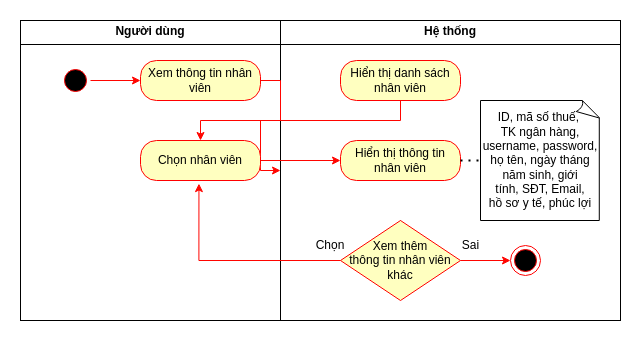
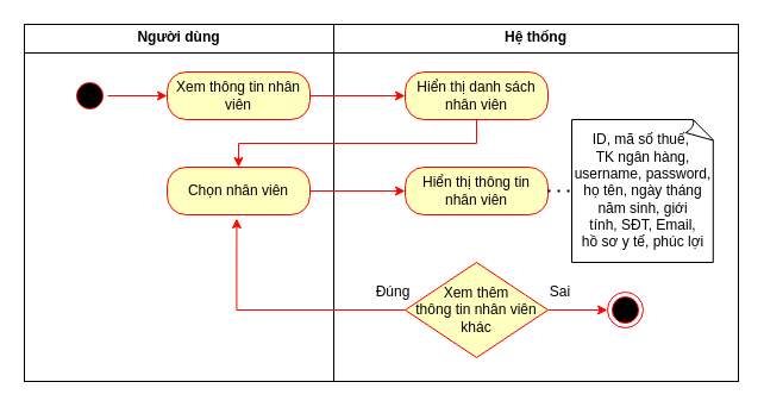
  <mxCell id="0" />
  <mxCell id="1" parent="0" />
  <mxCell id="2" value="&lt;p style=&quot;margin:0px;margin-top:4px;text-align:center;&quot;&gt;&lt;b&gt;Hệ thống&lt;/b&gt;&lt;/p&gt;&lt;hr size=&quot;1&quot; style=&quot;border-style:solid;&quot;&gt;&lt;div style=&quot;height:2px;&quot;&gt;&lt;/div&gt;" style="verticalAlign=top;align=left;overflow=fill;html=1;whiteSpace=wrap;" parent="1" vertex="1"><mxGeometry x="280" width="340" height="300" as="geometry" y="20" /></mxCell>
  <mxCell id="3" value="&lt;p style=&quot;margin:0px;margin-top:4px;text-align:center;&quot;&gt;&lt;b&gt;Người dùng&lt;/b&gt;&lt;/p&gt;&lt;hr size=&quot;1&quot; style=&quot;border-style:solid;&quot;&gt;&lt;div style=&quot;height:2px;&quot;&gt;&lt;/div&gt;" style="verticalAlign=top;align=left;overflow=fill;html=1;whiteSpace=wrap;" parent="1" vertex="1"><mxGeometry width="260" height="300" as="geometry" x="20" y="20" /></mxCell>
  <mxCell id="4" value="" style="ellipse;html=1;shape=startState;fillColor=#000000;strokeColor=#ff0000;" parent="1" vertex="1"><mxGeometry x="60" y="65" width="30" height="30" as="geometry" /></mxCell>
  <mxCell id="5" value="" style="edgeStyle=orthogonalEdgeStyle;rounded=0;orthogonalLoop=1;jettySize=auto;html=1;strokeColor=#FF0500;" parent="1" source="4" target="7" edge="1"><mxGeometry relative="1" as="geometry" /></mxCell>
- <mxCell id="6" value="" style="edgeStyle=orthogonalEdgeStyle;rounded=0;orthogonalLoop=1;jettySize=auto;html=1;strokeColor=#FF0500;" parent="1" source="7" target="2" edge="1"><mxGeometry relative="1" as="geometry" /></mxCell>
+ <mxCell id="6" value="" style="edgeStyle=orthogonalEdgeStyle;rounded=0;orthogonalLoop=1;jettySize=auto;html=1;strokeColor=#FF0500;" parent="1" source="7" target="9" edge="1"><mxGeometry relative="1" as="geometry" /></mxCell>
  <mxCell id="7" value="Xem thông tin nhân viên" style="rounded=1;whiteSpace=wrap;html=1;arcSize=40;fontColor=#000000;fillColor=#ffffc0;strokeColor=#ff0000;" parent="1" vertex="1"><mxGeometry x="140" y="60" width="120" height="40" as="geometry" /></mxCell>
  <mxCell id="8" style="edgeStyle=orthogonalEdgeStyle;rounded=0;orthogonalLoop=1;jettySize=auto;html=1;entryX=0.5;entryY=0;entryDx=0;entryDy=0;strokeColor=#FF0500;" parent="1" source="9" target="11" edge="1"><mxGeometry relative="1" as="geometry"><Array as="points"><mxPoint x="400" y="120" /><mxPoint x="200" y="120" /></Array></mxGeometry></mxCell>
  <mxCell id="9" value="Hiển thị danh sách nhân viên" style="rounded=1;whiteSpace=wrap;html=1;arcSize=40;fontColor=#000000;fillColor=#ffffc0;strokeColor=#ff0000;" parent="1" vertex="1"><mxGeometry x="340" y="60" width="120" height="40" as="geometry" /></mxCell>
  <mxCell id="10" style="edgeStyle=orthogonalEdgeStyle;rounded=0;orthogonalLoop=1;jettySize=auto;html=1;entryX=0;entryY=0.5;entryDx=0;entryDy=0;strokeColor=#FF0500;" parent="1" source="11" target="13" edge="1"><mxGeometry relative="1" as="geometry" /></mxCell>
  <mxCell id="11" value="Chọn nhân viên" style="rounded=1;whiteSpace=wrap;html=1;arcSize=40;fontColor=#000000;fillColor=#ffffc0;strokeColor=#ff0000;" parent="1" vertex="1"><mxGeometry x="140" y="140" width="120" height="40" as="geometry" /></mxCell>
  <mxCell id="12" value="" style="edgeStyle=orthogonalEdgeStyle;rounded=0;orthogonalLoop=1;jettySize=auto;html=1;" parent="1" target="16" edge="1"><mxGeometry relative="1" as="geometry"><mxPoint x="400" y="220" as="sourcePoint" /></mxGeometry></mxCell>
  <mxCell id="13" value="Hiển thị thông tin nhân viên" style="rounded=1;whiteSpace=wrap;html=1;arcSize=40;fontColor=#000000;fillColor=#ffffc0;strokeColor=#ff0000;" parent="1" vertex="1"><mxGeometry x="340" y="140" width="120" height="40" as="geometry" /></mxCell>
  <mxCell id="14" value="ID, mã số thuế,&amp;nbsp;&lt;br&gt;TK ngân hàng,&lt;div&gt;username, password, họ tên,&amp;nbsp;&lt;span style=&quot;background-color: transparent; color: light-dark(rgb(0, 0, 0), rgb(255, 255, 255));&quot;&gt;ngày tháng&lt;/span&gt;&lt;/div&gt;&lt;div&gt;&lt;span style=&quot;background-color: transparent; color: light-dark(rgb(0, 0, 0), rgb(255, 255, 255));&quot;&gt;năm sinh,&amp;nbsp;&lt;/span&gt;&lt;span style=&quot;background-color: transparent; color: light-dark(rgb(0, 0, 0), rgb(255, 255, 255));&quot;&gt;giới tính,&amp;nbsp;&lt;/span&gt;&lt;span style=&quot;background-color: transparent; color: light-dark(rgb(0, 0, 0), rgb(255, 255, 255));&quot;&gt;SĐT, Email,&lt;/span&gt;&lt;/div&gt;&lt;div&gt;&lt;div&gt;&lt;div&gt;hồ sơ y tế, phúc lợi&lt;/div&gt;&lt;/div&gt;&lt;/div&gt;" style="whiteSpace=wrap;html=1;shape=mxgraph.basic.document;align=center;" parent="1" vertex="1"><mxGeometry x="480" y="100" width="120" height="120" as="geometry" /></mxCell>
  <mxCell id="15" value="" style="edgeStyle=orthogonalEdgeStyle;rounded=0;orthogonalLoop=1;jettySize=auto;html=1;strokeColor=#FF0500;" parent="1" source="16" target="18" edge="1"><mxGeometry relative="1" as="geometry" /></mxCell>
  <mxCell id="16" value="Xem thêm&lt;br&gt;thông tin nhân viên khác" style="rhombus;whiteSpace=wrap;html=1;fontColor=#000000;fillColor=#ffffc0;strokeColor=#FF0000;" parent="1" vertex="1"><mxGeometry x="340" y="220" width="120" height="80" as="geometry" /></mxCell>
  <mxCell id="17" style="edgeStyle=orthogonalEdgeStyle;rounded=0;orthogonalLoop=1;jettySize=auto;html=1;entryX=0.487;entryY=1.077;entryDx=0;entryDy=0;entryPerimeter=0;strokeColor=#FF0500;" parent="1" source="16" target="11" edge="1"><mxGeometry relative="1" as="geometry" /></mxCell>
  <mxCell id="18" value="" style="ellipse;html=1;shape=endState;fillColor=#000000;strokeColor=#ff0000;" parent="1" vertex="1"><mxGeometry x="510" y="245" width="30" height="30" as="geometry" /></mxCell>
- <mxCell id="19" value="Chọn" style="text;html=1;align=center;verticalAlign=middle;whiteSpace=wrap;rounded=0;fontFamily=Helvetica;fontSize=12;fontColor=#000000;" parent="1" vertex="1"><mxGeometry x="300" y="230" width="60" height="30" as="geometry" /></mxCell>
+ <mxCell id="19" value="Đúng" style="text;html=1;align=center;verticalAlign=middle;whiteSpace=wrap;rounded=0;fontFamily=Helvetica;fontSize=12;fontColor=#000000;" parent="1" vertex="1"><mxGeometry x="300" y="230" width="60" height="30" as="geometry" /></mxCell>
  <mxCell id="20" value="Sai" style="text;html=1;align=center;verticalAlign=middle;resizable=0;points=[];autosize=1;strokeColor=none;fillColor=none;" parent="1" vertex="1"><mxGeometry x="450" y="230" width="40" height="30" as="geometry" /></mxCell>
  <mxCell id="21" value="" style="endArrow=none;dashed=1;html=1;dashPattern=1 3;strokeWidth=2;rounded=0;entryX=0;entryY=0.5;entryDx=0;entryDy=0;entryPerimeter=0;" edge="1" parent="1" target="14"><mxGeometry width="50" height="50" relative="1" as="geometry"><mxPoint x="460" y="160" as="sourcePoint" /><mxPoint x="510" y="110" as="targetPoint" /></mxGeometry></mxCell>
